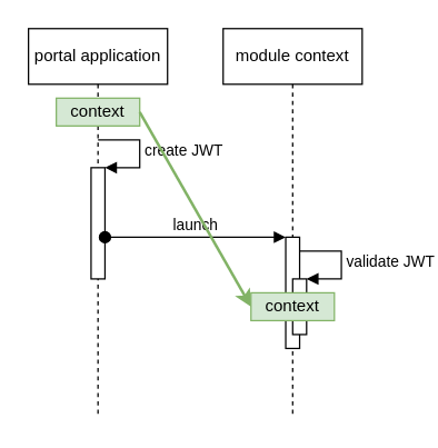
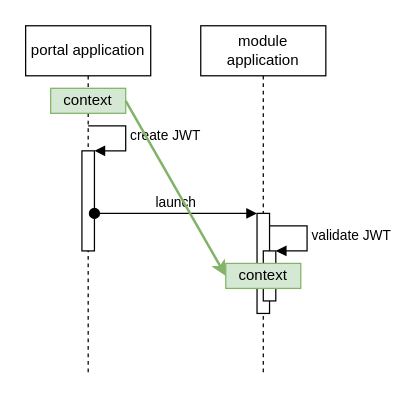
  <mxCell id="0" />
  <mxCell id="1" parent="0" />
- <mxCell id="2" value="module context" style="shape=umlLifeline;perimeter=lifelinePerimeter;whiteSpace=wrap;html=1;container=1;collapsible=0;recursiveResize=0;outlineConnect=0;" parent="1" vertex="1"><mxGeometry x="160" y="20" width="100" height="280" as="geometry" /></mxCell>
+ <mxCell id="2" value="module application" style="shape=umlLifeline;perimeter=lifelinePerimeter;whiteSpace=wrap;html=1;container=1;collapsible=0;recursiveResize=0;outlineConnect=0;" parent="1" vertex="1"><mxGeometry x="160" y="20" width="100" height="280" as="geometry" /></mxCell>
  <mxCell id="3" value="portal application" style="shape=umlLifeline;perimeter=lifelinePerimeter;whiteSpace=wrap;html=1;container=1;collapsible=0;recursiveResize=0;outlineConnect=0;" parent="1" vertex="1"><mxGeometry x="20" y="20" width="100" height="280" as="geometry" /></mxCell>
  <mxCell id="4" value="" style="html=1;points=[];perimeter=orthogonalPerimeter;" parent="1" vertex="1"><mxGeometry x="65" y="120" width="10" height="80" as="geometry" /></mxCell>
  <mxCell id="5" value="create JWT" style="edgeStyle=orthogonalEdgeStyle;html=1;align=left;spacingLeft=2;endArrow=block;rounded=0;entryX=1;entryY=0;" parent="1" target="4" edge="1"><mxGeometry relative="1" as="geometry"><mxPoint x="70" y="100" as="sourcePoint" /><Array as="points"><mxPoint x="100" y="100" /></Array></mxGeometry></mxCell>
  <mxCell id="6" value="" style="html=1;points=[];perimeter=orthogonalPerimeter;" parent="1" vertex="1"><mxGeometry x="205" y="170" width="10" height="80" as="geometry" /></mxCell>
  <mxCell id="7" value="launch" style="html=1;verticalAlign=bottom;startArrow=oval;endArrow=block;startSize=8;" parent="1" target="6" edge="1"><mxGeometry relative="1" as="geometry"><mxPoint x="75" y="170" as="sourcePoint" /></mxGeometry></mxCell>
  <mxCell id="8" value="" style="html=1;points=[];perimeter=orthogonalPerimeter;" parent="1" vertex="1"><mxGeometry x="210" y="200" width="10" height="40" as="geometry" /></mxCell>
  <mxCell id="9" value="validate JWT" style="edgeStyle=orthogonalEdgeStyle;html=1;align=left;spacingLeft=2;endArrow=block;rounded=0;entryX=1;entryY=0;" parent="1" target="8" edge="1"><mxGeometry relative="1" as="geometry"><mxPoint x="215" y="180" as="sourcePoint" /><Array as="points"><mxPoint x="245" y="180" /></Array></mxGeometry></mxCell>
  <mxCell id="10" value="context" style="rounded=0;whiteSpace=wrap;html=1;fillColor=#d5e8d4;strokeColor=#82b366;" vertex="1" parent="1"><mxGeometry x="40" y="70" width="60" height="20" as="geometry" /></mxCell>
  <mxCell id="11" value="context" style="rounded=0;whiteSpace=wrap;html=1;fillColor=#d5e8d4;strokeColor=#82b366;" vertex="1" parent="1"><mxGeometry x="180" y="210" width="60" height="20" as="geometry" /></mxCell>
  <mxCell id="12" value="" style="endArrow=classic;html=1;exitX=1;exitY=0.5;exitDx=0;exitDy=0;entryX=0;entryY=0.5;entryDx=0;entryDy=0;strokeWidth=2;fillColor=#d5e8d4;strokeColor=#82b366;" edge="1" parent="1" source="10" target="11"><mxGeometry width="50" height="50" relative="1" as="geometry"><mxPoint x="370" y="320" as="sourcePoint" /><mxPoint x="420" y="270" as="targetPoint" /></mxGeometry></mxCell>
